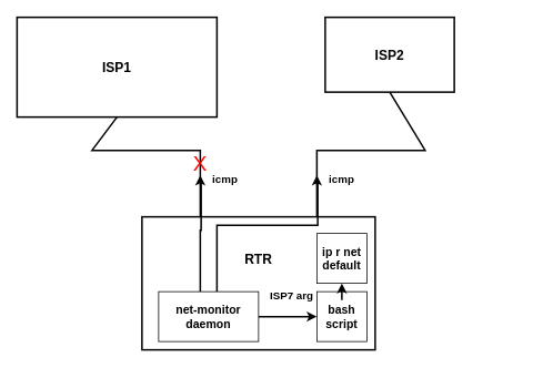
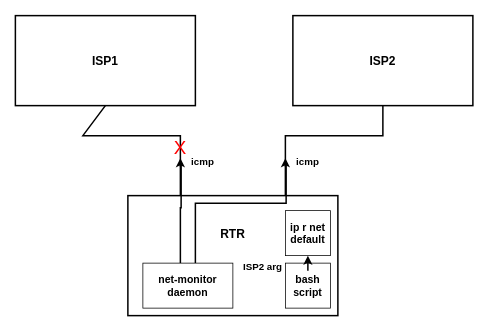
  <mxCell id="0" />
  <mxCell id="1" parent="0" />
  <mxCell id="2" value="&lt;font size=&quot;1&quot;&gt;&lt;b style=&quot;font-size: 16px;&quot;&gt;ISP1&lt;br&gt;&lt;/b&gt;&lt;/font&gt;" style="rounded=0;whiteSpace=wrap;html=1;strokeWidth=2;" vertex="1" parent="1"><mxGeometry x="20" y="20" width="240" height="120" as="geometry" /></mxCell>
- <mxCell id="3" value="&lt;font size=&quot;1&quot;&gt;&lt;b style=&quot;font-size: 16px;&quot;&gt;ISP2&lt;br&gt;&lt;/b&gt;&lt;/font&gt;" style="rounded=0;whiteSpace=wrap;html=1;strokeWidth=2;" vertex="1" parent="1"><mxGeometry x="390" y="20" width="155" height="90" as="geometry" /></mxCell>
+ <mxCell id="3" value="&lt;font size=&quot;1&quot;&gt;&lt;b style=&quot;font-size: 16px;&quot;&gt;ISP2&lt;br&gt;&lt;/b&gt;&lt;/font&gt;" style="rounded=0;whiteSpace=wrap;html=1;strokeWidth=2;" vertex="1" parent="1"><mxGeometry x="390" y="20" width="240" height="120" as="geometry" /></mxCell>
  <mxCell id="4" value="&lt;b&gt;&lt;font style=&quot;font-size: 16px;&quot;&gt;RTR&lt;br&gt;&lt;br&gt;&lt;br&gt;&lt;br&gt;&lt;/font&gt;&lt;/b&gt;" style="rounded=0;whiteSpace=wrap;html=1;strokeWidth=2;" vertex="1" parent="1"><mxGeometry x="170" y="260" width="280" height="160" as="geometry" /></mxCell>
  <mxCell id="5" value="" style="endArrow=none;html=1;rounded=0;exitX=0.5;exitY=1;exitDx=0;exitDy=0;entryX=0.25;entryY=0;entryDx=0;entryDy=0;strokeWidth=2;" edge="1" parent="1" source="2" target="4"><mxGeometry width="50" height="50" relative="1" as="geometry"><mxPoint x="410" y="330" as="sourcePoint" /><mxPoint x="460" y="280" as="targetPoint" /><Array as="points"><mxPoint x="110" y="180" /><mxPoint x="240" y="180" /></Array></mxGeometry></mxCell>
  <mxCell id="6" value="" style="endArrow=none;html=1;rounded=0;entryX=0.5;entryY=1;entryDx=0;entryDy=0;exitX=0.75;exitY=0;exitDx=0;exitDy=0;dashed=0;strokeWidth=2;" edge="1" parent="1" source="4" target="3"><mxGeometry width="50" height="50" relative="1" as="geometry"><mxPoint x="410" y="330" as="sourcePoint" /><mxPoint x="460" y="280" as="targetPoint" /><Array as="points"><mxPoint x="380" y="180" /><mxPoint x="510" y="180" /></Array></mxGeometry></mxCell>
  <mxCell id="7" style="edgeStyle=orthogonalEdgeStyle;rounded=0;orthogonalLoop=1;jettySize=auto;html=1;strokeWidth=2;" edge="1" parent="1" source="10"><mxGeometry relative="1" as="geometry"><mxPoint x="240" y="210" as="targetPoint" /><Array as="points"><mxPoint x="240" y="276" /><mxPoint x="241" y="276" /><mxPoint x="241" y="220" /></Array></mxGeometry></mxCell>
  <mxCell id="8" style="edgeStyle=orthogonalEdgeStyle;rounded=0;orthogonalLoop=1;jettySize=auto;html=1;strokeWidth=2;" edge="1" parent="1" source="10"><mxGeometry relative="1" as="geometry"><mxPoint x="380" y="210" as="targetPoint" /><Array as="points"><mxPoint x="260" y="270" /><mxPoint x="381" y="270" /><mxPoint x="381" y="220" /><mxPoint x="380" y="220" /></Array></mxGeometry></mxCell>
- <mxCell id="9" style="edgeStyle=orthogonalEdgeStyle;rounded=0;orthogonalLoop=1;jettySize=auto;html=1;exitX=1;exitY=0.5;exitDx=0;exitDy=0;entryX=0;entryY=0.5;entryDx=0;entryDy=0;strokeWidth=2;" edge="1" parent="1" source="10" target="14"><mxGeometry relative="1" as="geometry" /></mxCell>
  <mxCell id="10" value="&lt;b&gt;&lt;font style=&quot;font-size: 14px;&quot;&gt;net-monitor daemon&lt;/font&gt;&lt;/b&gt;" style="rounded=0;whiteSpace=wrap;html=1;" vertex="1" parent="1"><mxGeometry x="190" y="350" width="120" height="60" as="geometry" /></mxCell>
  <mxCell id="11" value="&lt;b&gt;&lt;font style=&quot;font-size: 13px;&quot;&gt;icmp&lt;/font&gt;&lt;/b&gt;" style="text;html=1;strokeColor=none;fillColor=none;align=center;verticalAlign=middle;whiteSpace=wrap;rounded=0;" vertex="1" parent="1"><mxGeometry x="240" y="200" width="60" height="30" as="geometry" /></mxCell>
  <mxCell id="12" value="&lt;b&gt;&lt;font style=&quot;font-size: 13px;&quot;&gt;icmp&lt;/font&gt;&lt;/b&gt;" style="text;html=1;strokeColor=none;fillColor=none;align=center;verticalAlign=middle;whiteSpace=wrap;rounded=0;" vertex="1" parent="1"><mxGeometry x="380" y="200" width="60" height="30" as="geometry" /></mxCell>
  <mxCell id="13" value="&lt;font color=&quot;#ff0000&quot; style=&quot;font-size: 25px;&quot;&gt;X&lt;/font&gt;" style="text;html=1;strokeColor=none;fillColor=none;align=center;verticalAlign=middle;whiteSpace=wrap;rounded=0;" vertex="1" parent="1"><mxGeometry x="210" y="180" width="60" height="30" as="geometry" /></mxCell>
  <mxCell id="14" value="&lt;b&gt;&lt;font style=&quot;font-size: 14px;&quot;&gt;bash script&lt;/font&gt;&lt;/b&gt;" style="rounded=0;whiteSpace=wrap;html=1;" vertex="1" parent="1"><mxGeometry x="380" y="350" width="60" height="60" as="geometry" /></mxCell>
- <mxCell id="15" value="&lt;b&gt;&lt;font style=&quot;font-size: 13px;&quot;&gt;ISP7 arg&lt;br&gt;&lt;/font&gt;&lt;/b&gt;" style="text;html=1;strokeColor=none;fillColor=none;align=center;verticalAlign=middle;whiteSpace=wrap;rounded=0;" vertex="1" parent="1"><mxGeometry x="320" y="340" width="60" height="30" as="geometry" /></mxCell>
+ <mxCell id="15" value="&lt;b&gt;&lt;font style=&quot;font-size: 13px;&quot;&gt;ISP2 arg&lt;br&gt;&lt;/font&gt;&lt;/b&gt;" style="text;html=1;strokeColor=none;fillColor=none;align=center;verticalAlign=middle;whiteSpace=wrap;rounded=0;" vertex="1" parent="1"><mxGeometry x="320" y="340" width="60" height="30" as="geometry" /></mxCell>
  <mxCell id="16" value="&lt;b&gt;&lt;font style=&quot;font-size: 14px;&quot;&gt;ip r net default&lt;/font&gt;&lt;/b&gt;" style="rounded=0;whiteSpace=wrap;html=1;" vertex="1" parent="1"><mxGeometry x="380" y="280" width="60" height="60" as="geometry" /></mxCell>
  <mxCell id="17" value="" style="endArrow=classic;html=1;rounded=0;exitX=0.5;exitY=0.167;exitDx=0;exitDy=0;exitPerimeter=0;strokeWidth=2;" edge="1" parent="1" source="14"><mxGeometry width="50" height="50" relative="1" as="geometry"><mxPoint x="360" y="330" as="sourcePoint" /><mxPoint x="410" y="340" as="targetPoint" /></mxGeometry></mxCell>
